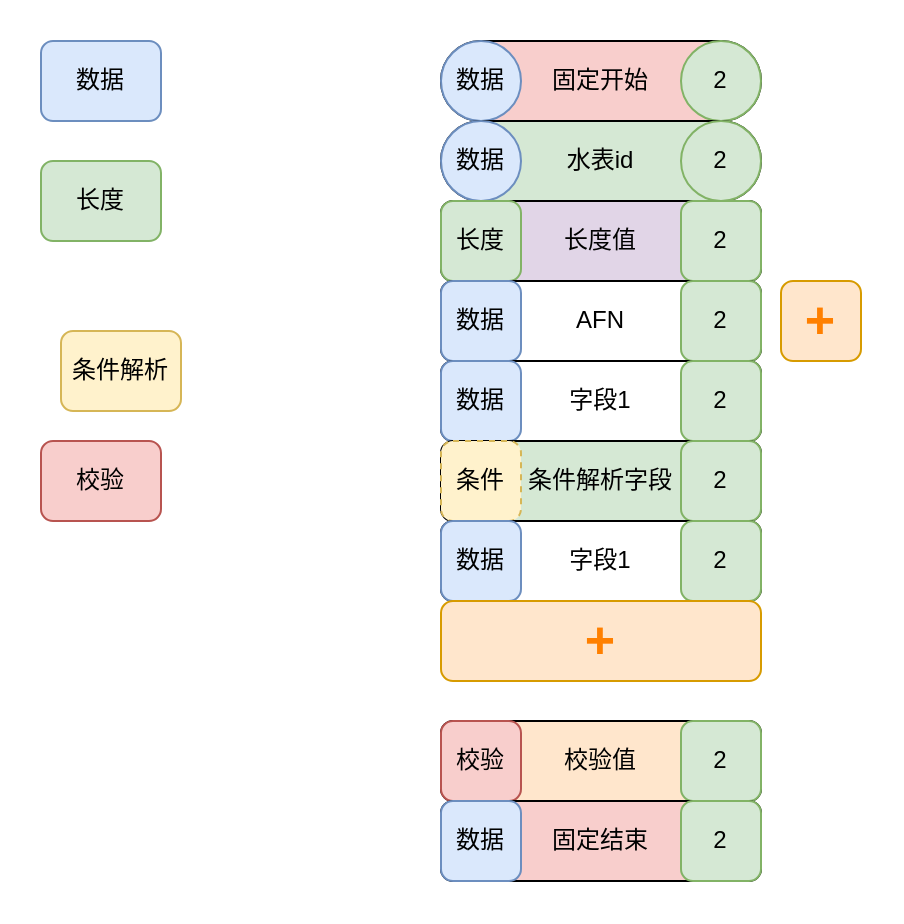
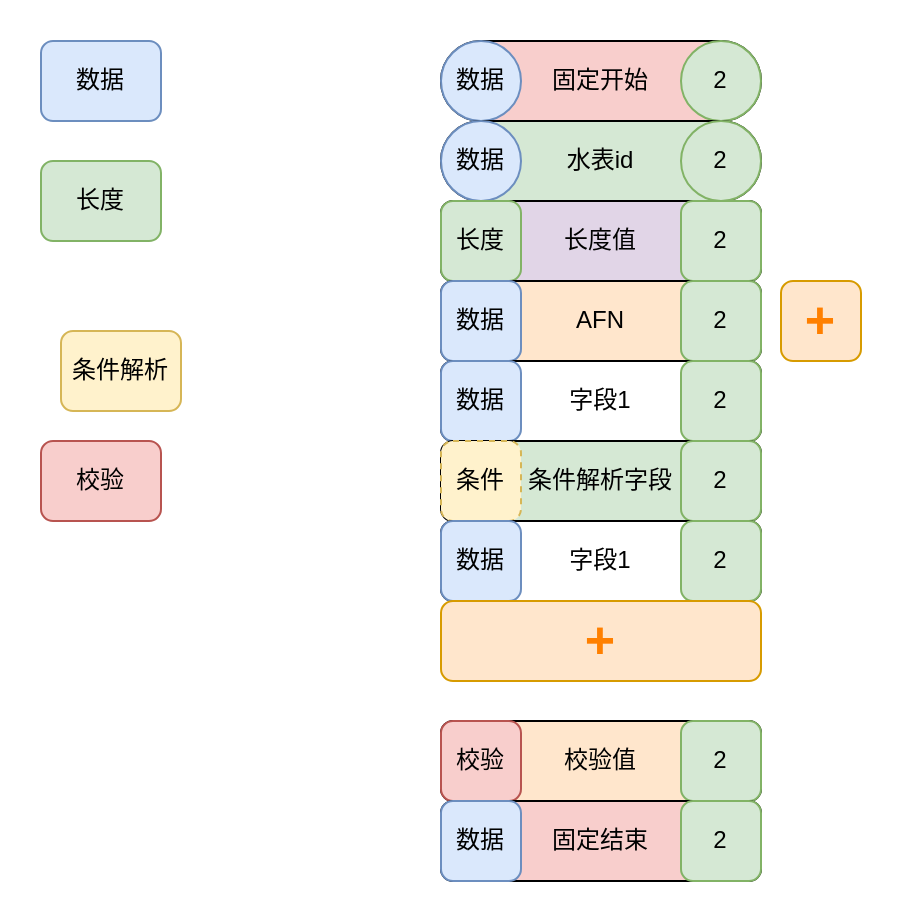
  <mxCell id="0" />
  <mxCell id="1" parent="0" />
  <mxCell id="2" value="固定开始" style="rounded=1;whiteSpace=wrap;html=1;arcSize=50;fillColor=#f8cecc;" parent="1" vertex="1"><mxGeometry x="220" y="20" width="160" height="40" as="geometry" /></mxCell>
  <mxCell id="3" value="数据" style="rounded=1;whiteSpace=wrap;html=1;fillColor=#dae8fc;strokeColor=#6c8ebf;arcSize=50;" parent="1" vertex="1"><mxGeometry x="220" y="20" width="40" height="40" as="geometry" /></mxCell>
  <mxCell id="4" value="数据" style="rounded=1;whiteSpace=wrap;html=1;fillColor=#dae8fc;strokeColor=#6c8ebf;" parent="1" vertex="1"><mxGeometry x="20" y="20" width="60" height="40" as="geometry" /></mxCell>
  <mxCell id="5" value="2" style="rounded=1;whiteSpace=wrap;html=1;fillColor=#d5e8d4;strokeColor=#82b366;arcSize=50;" parent="1" vertex="1"><mxGeometry x="340" y="20" width="40" height="40" as="geometry" /></mxCell>
  <mxCell id="6" value="水表id" style="rounded=1;whiteSpace=wrap;html=1;arcSize=50;fillColor=#d5e8d4;" parent="1" vertex="1"><mxGeometry x="220" y="60" width="160" height="40" as="geometry" /></mxCell>
  <mxCell id="7" value="数据" style="rounded=1;whiteSpace=wrap;html=1;fillColor=#dae8fc;strokeColor=#6c8ebf;arcSize=50;" parent="1" vertex="1"><mxGeometry x="220" y="60" width="40" height="40" as="geometry" /></mxCell>
  <mxCell id="8" value="2" style="rounded=1;whiteSpace=wrap;html=1;fillColor=#d5e8d4;strokeColor=#82b366;arcSize=50;" parent="1" vertex="1"><mxGeometry x="340" y="60" width="40" height="40" as="geometry" /></mxCell>
  <mxCell id="9" value="长度值" style="rounded=1;whiteSpace=wrap;html=1;fillColor=#e1d5e7;" parent="1" vertex="1"><mxGeometry x="220" y="100" width="160" height="40" as="geometry" /></mxCell>
  <mxCell id="10" value="长度" style="rounded=1;whiteSpace=wrap;html=1;fillColor=#d5e8d4;strokeColor=#82b366;" parent="1" vertex="1"><mxGeometry x="220" y="100" width="40" height="40" as="geometry" /></mxCell>
  <mxCell id="11" value="2" style="rounded=1;whiteSpace=wrap;html=1;fillColor=#d5e8d4;strokeColor=#82b366;" parent="1" vertex="1"><mxGeometry x="340" y="100" width="40" height="40" as="geometry" /></mxCell>
- <mxCell id="12" value="AFN" style="rounded=1;whiteSpace=wrap;html=1;" parent="1" vertex="1"><mxGeometry x="220" y="140" width="160" height="40" as="geometry" /></mxCell>
+ <mxCell id="12" value="AFN" style="rounded=1;whiteSpace=wrap;html=1;fillColor=#ffe6cc;" parent="1" vertex="1"><mxGeometry x="220" y="140" width="160" height="40" as="geometry" /></mxCell>
  <mxCell id="13" value="数据" style="rounded=1;whiteSpace=wrap;html=1;fillColor=#dae8fc;strokeColor=#6c8ebf;" parent="1" vertex="1"><mxGeometry x="220" y="140" width="40" height="40" as="geometry" /></mxCell>
  <mxCell id="14" value="2" style="rounded=1;whiteSpace=wrap;html=1;fillColor=#d5e8d4;strokeColor=#82b366;" parent="1" vertex="1"><mxGeometry x="340" y="140" width="40" height="40" as="geometry" /></mxCell>
  <mxCell id="15" value="字段1" style="rounded=1;whiteSpace=wrap;html=1;" parent="1" vertex="1"><mxGeometry x="220" y="180" width="160" height="40" as="geometry" /></mxCell>
  <mxCell id="16" value="数据" style="rounded=1;whiteSpace=wrap;html=1;fillColor=#dae8fc;strokeColor=#6c8ebf;" parent="1" vertex="1"><mxGeometry x="220" y="180" width="40" height="40" as="geometry" /></mxCell>
  <mxCell id="17" value="2" style="rounded=1;whiteSpace=wrap;html=1;fillColor=#d5e8d4;strokeColor=#82b366;" parent="1" vertex="1"><mxGeometry x="340" y="180" width="40" height="40" as="geometry" /></mxCell>
  <mxCell id="18" value="长度" style="rounded=1;whiteSpace=wrap;html=1;fillColor=#d5e8d4;strokeColor=#82b366;" parent="1" vertex="1"><mxGeometry x="20" y="80" width="60" height="40" as="geometry" /></mxCell>
  <mxCell id="19" value="条件解析字段" style="rounded=1;whiteSpace=wrap;html=1;fillColor=#d5e8d4;" parent="1" vertex="1"><mxGeometry x="220" y="220" width="160" height="40" as="geometry" /></mxCell>
  <mxCell id="20" value="条件" style="rounded=1;whiteSpace=wrap;html=1;fillColor=#fff2cc;strokeColor=#d6b656;dashed=1;" parent="1" vertex="1"><mxGeometry x="220" y="220" width="40" height="40" as="geometry" /></mxCell>
  <mxCell id="21" value="2" style="rounded=1;whiteSpace=wrap;html=1;fillColor=#d5e8d4;strokeColor=#82b366;" parent="1" vertex="1"><mxGeometry x="340" y="220" width="40" height="40" as="geometry" /></mxCell>
  <mxCell id="22" value="条件解析" style="rounded=1;whiteSpace=wrap;html=1;fillColor=#fff2cc;strokeColor=#d6b656;" parent="1" vertex="1"><mxGeometry x="30" y="165" width="60" height="40" as="geometry" /></mxCell>
  <mxCell id="23" value="字段1" style="rounded=1;whiteSpace=wrap;html=1;" parent="1" vertex="1"><mxGeometry x="220" y="260" width="160" height="40" as="geometry" /></mxCell>
  <mxCell id="24" value="数据" style="rounded=1;whiteSpace=wrap;html=1;fillColor=#dae8fc;strokeColor=#6c8ebf;" parent="1" vertex="1"><mxGeometry x="220" y="260" width="40" height="40" as="geometry" /></mxCell>
  <mxCell id="25" value="2" style="rounded=1;whiteSpace=wrap;html=1;fillColor=#d5e8d4;strokeColor=#82b366;" parent="1" vertex="1"><mxGeometry x="340" y="260" width="40" height="40" as="geometry" /></mxCell>
  <mxCell id="26" value="+" style="rounded=1;whiteSpace=wrap;html=1;fillColor=#ffe6cc;strokeColor=#d79b00;fontSize=26;fontStyle=1;fontColor=#FF8000;" parent="1" vertex="1"><mxGeometry x="390" y="140" width="40" height="40" as="geometry" /></mxCell>
  <mxCell id="27" value="+" style="rounded=1;whiteSpace=wrap;html=1;fontSize=26;fillColor=#ffe6cc;strokeColor=#d79b00;fontColor=#FF8000;fontStyle=1;" parent="1" vertex="1"><mxGeometry x="220" y="300" width="160" height="40" as="geometry" /></mxCell>
  <mxCell id="28" value="校验值" style="rounded=1;whiteSpace=wrap;html=1;fillColor=#ffe6cc;" parent="1" vertex="1"><mxGeometry x="220" y="360" width="160" height="40" as="geometry" /></mxCell>
  <mxCell id="29" value="校验" style="rounded=1;whiteSpace=wrap;html=1;fillColor=#f8cecc;strokeColor=#b85450;" parent="1" vertex="1"><mxGeometry x="220" y="360" width="40" height="40" as="geometry" /></mxCell>
  <mxCell id="30" value="2" style="rounded=1;whiteSpace=wrap;html=1;fillColor=#d5e8d4;strokeColor=#82b366;" parent="1" vertex="1"><mxGeometry x="340" y="360" width="40" height="40" as="geometry" /></mxCell>
  <mxCell id="31" value="校验" style="rounded=1;whiteSpace=wrap;html=1;fillColor=#f8cecc;strokeColor=#b85450;" parent="1" vertex="1"><mxGeometry x="20" y="220" width="60" height="40" as="geometry" /></mxCell>
  <mxCell id="32" value="固定结束" style="rounded=1;whiteSpace=wrap;html=1;fillColor=#f8cecc;" parent="1" vertex="1"><mxGeometry x="220" y="400" width="160" height="40" as="geometry" /></mxCell>
  <mxCell id="33" value="数据" style="rounded=1;whiteSpace=wrap;html=1;fillColor=#dae8fc;strokeColor=#6c8ebf;" parent="1" vertex="1"><mxGeometry x="220" y="400" width="40" height="40" as="geometry" /></mxCell>
  <mxCell id="34" value="2" style="rounded=1;whiteSpace=wrap;html=1;fillColor=#d5e8d4;strokeColor=#82b366;" parent="1" vertex="1"><mxGeometry x="340" y="400" width="40" height="40" as="geometry" /></mxCell>
